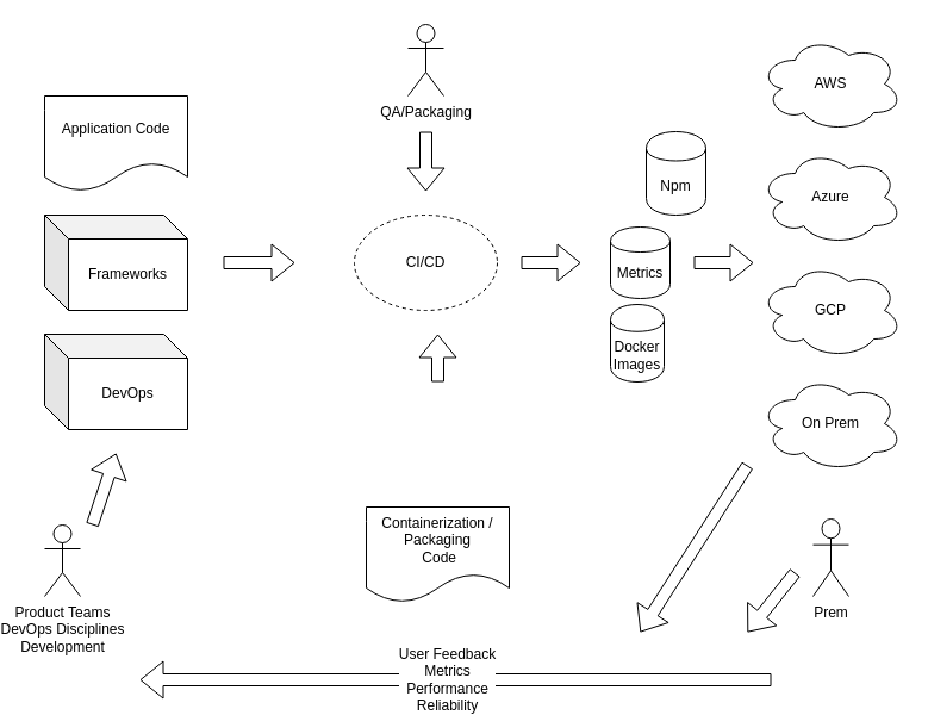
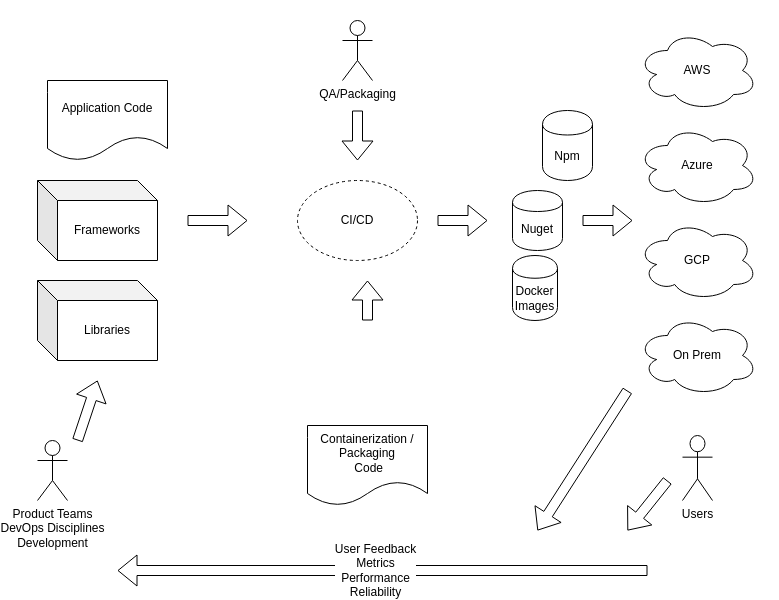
  <mxCell id="0" />
  <mxCell id="1" parent="0" />
- <mxCell id="2" value="Application Code" style="shape=document;whiteSpace=wrap;html=1;boundedLbl=1;" vertex="1" parent="1"><mxGeometry x="20" y="80" width="120" height="80" as="geometry" /></mxCell>
+ <mxCell id="2" value="Application Code" style="shape=document;whiteSpace=wrap;html=1;boundedLbl=1;" vertex="1" parent="1"><mxGeometry x="30" y="80" width="120" height="80" as="geometry" /></mxCell>
  <mxCell id="3" value="Frameworks" style="shape=cube;whiteSpace=wrap;html=1;boundedLbl=1;backgroundOutline=1;darkOpacity=0.05;darkOpacity2=0.1;" vertex="1" parent="1"><mxGeometry x="20" y="180" width="120" height="80" as="geometry" /></mxCell>
- <mxCell id="4" value="DevOps" style="shape=cube;whiteSpace=wrap;html=1;boundedLbl=1;backgroundOutline=1;darkOpacity=0.05;darkOpacity2=0.1;" vertex="1" parent="1"><mxGeometry x="20" y="280" width="120" height="80" as="geometry" /></mxCell>
+ <mxCell id="4" value="Libraries" style="shape=cube;whiteSpace=wrap;html=1;boundedLbl=1;backgroundOutline=1;darkOpacity=0.05;darkOpacity2=0.1;" vertex="1" parent="1"><mxGeometry x="20" y="280" width="120" height="80" as="geometry" /></mxCell>
  <mxCell id="5" value="" style="shape=flexArrow;endArrow=classic;html=1;" edge="1" parent="1"><mxGeometry width="50" height="50" relative="1" as="geometry"><mxPoint x="170" y="220" as="sourcePoint" /><mxPoint x="230" y="220" as="targetPoint" /></mxGeometry></mxCell>
  <mxCell id="6" value="CI/CD" style="ellipse;whiteSpace=wrap;html=1;dashed=1;" vertex="1" parent="1"><mxGeometry x="280" y="180" width="120" height="80" as="geometry" /></mxCell>
  <mxCell id="7" value="Containerization / Packaging&lt;br&gt;&amp;nbsp;Code" style="shape=document;whiteSpace=wrap;html=1;boundedLbl=1;" vertex="1" parent="1"><mxGeometry x="290" y="425" width="120" height="80" as="geometry" /></mxCell>
  <mxCell id="8" value="" style="shape=flexArrow;endArrow=classic;html=1;" edge="1" parent="1"><mxGeometry width="50" height="50" relative="1" as="geometry"><mxPoint x="350" y="320" as="sourcePoint" /><mxPoint x="350" y="280" as="targetPoint" /></mxGeometry></mxCell>
  <mxCell id="9" value="" style="shape=flexArrow;endArrow=classic;html=1;" edge="1" parent="1"><mxGeometry width="50" height="50" relative="1" as="geometry"><mxPoint x="420" y="220" as="sourcePoint" /><mxPoint x="470" y="220" as="targetPoint" /></mxGeometry></mxCell>
  <mxCell id="10" value="Npm" style="shape=cylinder;whiteSpace=wrap;html=1;boundedLbl=1;backgroundOutline=1;" vertex="1" parent="1"><mxGeometry x="525" y="110" width="50" height="70" as="geometry" /></mxCell>
- <mxCell id="11" value="Metrics" style="shape=cylinder;whiteSpace=wrap;html=1;boundedLbl=1;backgroundOutline=1;" vertex="1" parent="1"><mxGeometry x="495" y="190" width="50" height="60" as="geometry" /></mxCell>
+ <mxCell id="11" value="Nuget" style="shape=cylinder;whiteSpace=wrap;html=1;boundedLbl=1;backgroundOutline=1;" vertex="1" parent="1"><mxGeometry x="495" y="190" width="50" height="60" as="geometry" /></mxCell>
  <mxCell id="12" value="Docker Images" style="shape=cylinder;whiteSpace=wrap;html=1;boundedLbl=1;backgroundOutline=1;" vertex="1" parent="1"><mxGeometry x="495" y="255" width="45" height="65" as="geometry" /></mxCell>
  <mxCell id="13" value="AWS" style="ellipse;shape=cloud;whiteSpace=wrap;html=1;" vertex="1" parent="1"><mxGeometry x="620" y="30" width="120" height="80" as="geometry" /></mxCell>
  <mxCell id="14" value="Azure" style="ellipse;shape=cloud;whiteSpace=wrap;html=1;" vertex="1" parent="1"><mxGeometry x="620" y="125" width="120" height="80" as="geometry" /></mxCell>
  <mxCell id="15" value="GCP" style="ellipse;shape=cloud;whiteSpace=wrap;html=1;" vertex="1" parent="1"><mxGeometry x="620" y="220" width="120" height="80" as="geometry" /></mxCell>
  <mxCell id="16" value="On Prem" style="ellipse;shape=cloud;whiteSpace=wrap;html=1;" vertex="1" parent="1"><mxGeometry x="620" y="315" width="120" height="80" as="geometry" /></mxCell>
  <mxCell id="17" value="" style="shape=flexArrow;endArrow=classic;html=1;" edge="1" parent="1"><mxGeometry width="50" height="50" relative="1" as="geometry"><mxPoint x="565" y="220" as="sourcePoint" /><mxPoint x="615" y="220" as="targetPoint" /></mxGeometry></mxCell>
  <mxCell id="18" value="" style="shape=flexArrow;endArrow=classic;html=1;" edge="1" parent="1"><mxGeometry width="50" height="50" relative="1" as="geometry"><mxPoint x="630" y="570" as="sourcePoint" /><mxPoint x="100" y="570" as="targetPoint" /></mxGeometry></mxCell>
  <mxCell id="19" value="User Feedback&lt;br&gt;Metrics&lt;br&gt;Performance&lt;br&gt;Reliability&lt;br&gt;" style="text;html=1;resizable=0;points=[];align=center;verticalAlign=middle;labelBackgroundColor=#ffffff;" vertex="1" connectable="0" parent="18"><mxGeometry x="0.029" y="-1" relative="1" as="geometry"><mxPoint as="offset" /></mxGeometry></mxCell>
  <mxCell id="20" value="QA/Packaging" style="shape=umlActor;verticalLabelPosition=bottom;labelBackgroundColor=#ffffff;verticalAlign=top;html=1;outlineConnect=0;" vertex="1" parent="1"><mxGeometry x="325" y="20" width="30" height="60" as="geometry" /></mxCell>
  <mxCell id="21" value="" style="shape=flexArrow;endArrow=classic;html=1;" edge="1" parent="1"><mxGeometry width="50" height="50" relative="1" as="geometry"><mxPoint x="340" y="110" as="sourcePoint" /><mxPoint x="340" y="160" as="targetPoint" /></mxGeometry></mxCell>
- <mxCell id="22" value="Prem&lt;br&gt;" style="shape=umlActor;verticalLabelPosition=bottom;labelBackgroundColor=#ffffff;verticalAlign=top;html=1;outlineConnect=0;" vertex="1" parent="1"><mxGeometry x="665" y="435" width="30" height="65" as="geometry" /></mxCell>
+ <mxCell id="22" value="Users&lt;br&gt;" style="shape=umlActor;verticalLabelPosition=bottom;labelBackgroundColor=#ffffff;verticalAlign=top;html=1;outlineConnect=0;" vertex="1" parent="1"><mxGeometry x="665" y="435" width="30" height="65" as="geometry" /></mxCell>
  <mxCell id="23" value="Product Teams&lt;br&gt;DevOps Disciplines&lt;br&gt;Development&lt;br&gt;" style="shape=umlActor;verticalLabelPosition=bottom;labelBackgroundColor=#ffffff;verticalAlign=top;html=1;outlineConnect=0;" vertex="1" parent="1"><mxGeometry x="20" y="440" width="30" height="60" as="geometry" /></mxCell>
  <mxCell id="24" value="" style="shape=flexArrow;endArrow=classic;html=1;" edge="1" parent="1"><mxGeometry width="50" height="50" relative="1" as="geometry"><mxPoint x="60" y="440" as="sourcePoint" /><mxPoint x="80" y="380" as="targetPoint" /></mxGeometry></mxCell>
  <mxCell id="25" value="" style="shape=flexArrow;endArrow=classic;html=1;" edge="1" parent="1"><mxGeometry width="50" height="50" relative="1" as="geometry"><mxPoint x="650" y="480" as="sourcePoint" /><mxPoint x="610" y="530" as="targetPoint" /></mxGeometry></mxCell>
  <mxCell id="26" value="" style="shape=flexArrow;endArrow=classic;html=1;" edge="1" parent="1"><mxGeometry width="50" height="50" relative="1" as="geometry"><mxPoint x="610" y="390" as="sourcePoint" /><mxPoint x="520" y="530" as="targetPoint" /></mxGeometry></mxCell>
